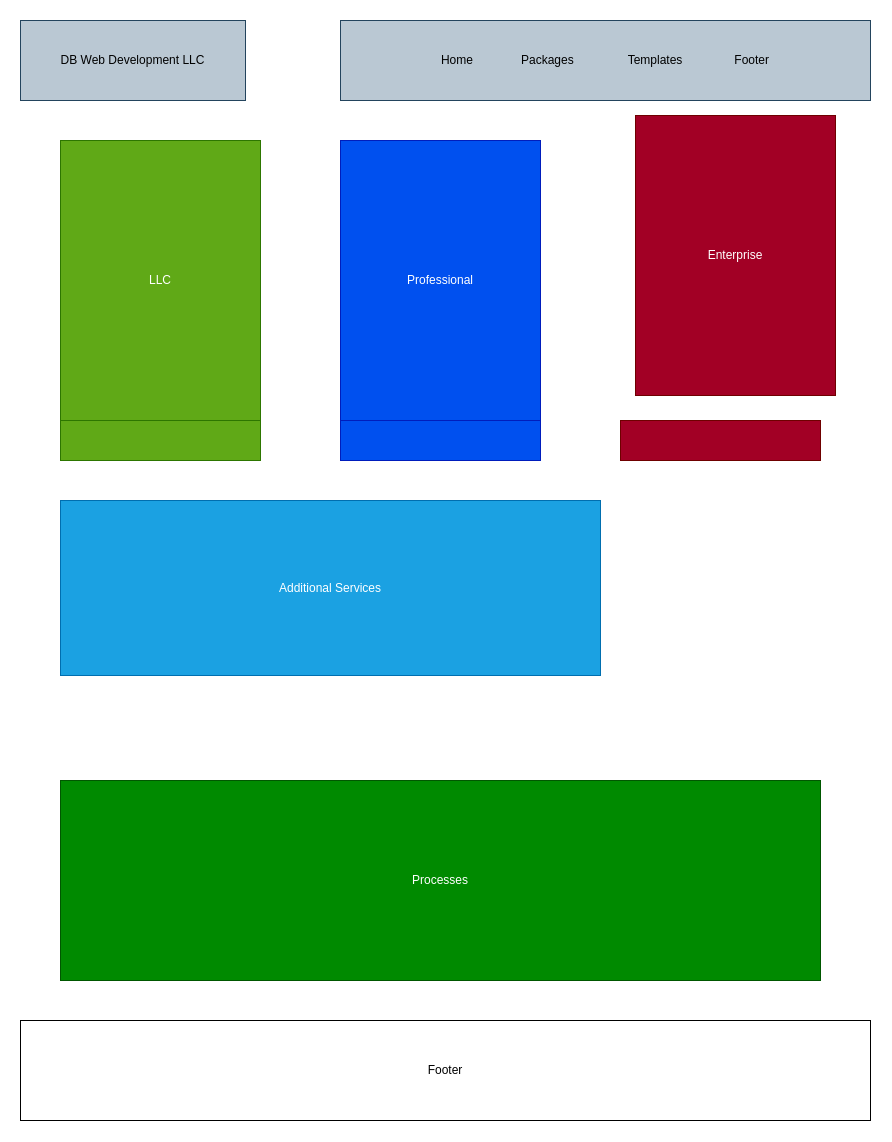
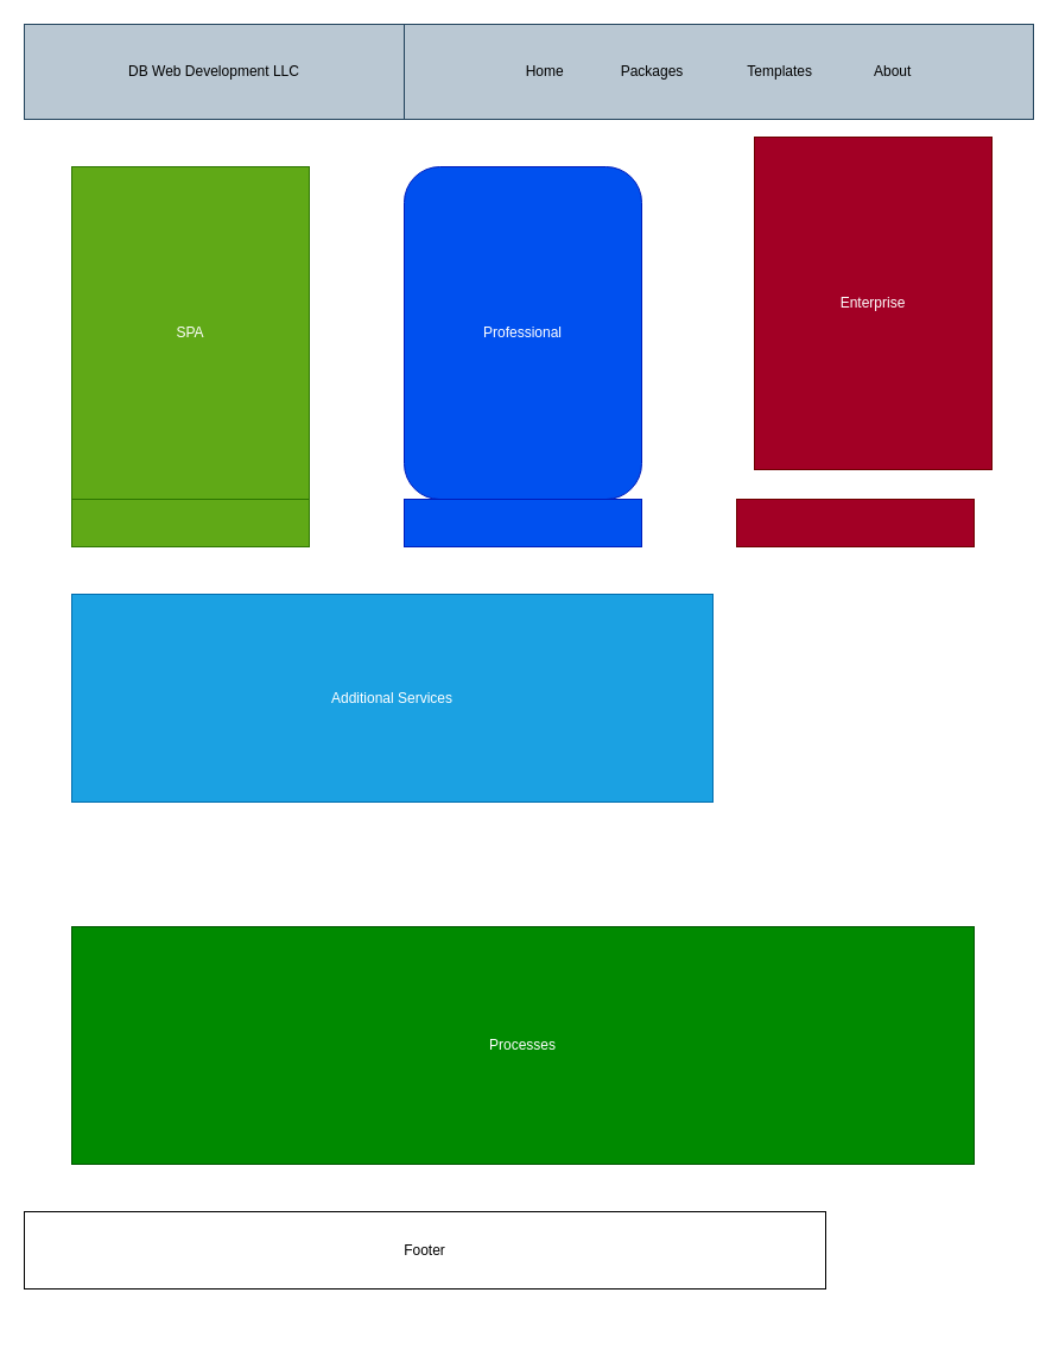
  <mxCell id="0" />
  <mxCell id="1" parent="0" />
- <mxCell id="2" value="DB Web Development LLC" style="rounded=0;whiteSpace=wrap;html=1;fillColor=#bac8d3;strokeColor=#23445d;fontColor=#000000;" vertex="1" parent="1"><mxGeometry x="20" y="20" width="225" height="80" as="geometry" /></mxCell>
- <mxCell id="3" value="Home&lt;span style=&quot;white-space: pre&quot;&gt;&#09;&lt;/span&gt;&lt;span style=&quot;white-space: pre&quot;&gt;&#09;&lt;/span&gt;Packages&lt;span style=&quot;white-space: pre&quot;&gt;&#09;&lt;/span&gt;&lt;span style=&quot;white-space: pre&quot;&gt;&#09;&lt;/span&gt;Templates&lt;span style=&quot;white-space: pre&quot;&gt;&#09;&lt;/span&gt;&lt;span style=&quot;white-space: pre&quot;&gt;&#09;&lt;/span&gt;Footer" style="rounded=0;whiteSpace=wrap;html=1;fillColor=#bac8d3;strokeColor=#23445d;fontColor=#000000;" vertex="1" parent="1"><mxGeometry x="340" width="530" height="80" as="geometry" y="20" /></mxCell>
- <mxCell id="4" value="LLC" style="rounded=0;whiteSpace=wrap;html=1;perimeterSpacing=0;fillColor=#60a917;fontColor=#ffffff;strokeColor=#2D7600;" vertex="1" parent="1"><mxGeometry x="60" y="140" width="200" height="280" as="geometry" /></mxCell>
- <mxCell id="5" value="Professional" style="rounded=0;whiteSpace=wrap;html=1;fillColor=#0050ef;fontColor=#ffffff;strokeColor=#001DBC;" vertex="1" parent="1"><mxGeometry x="340" y="140" width="200" height="280" as="geometry" /></mxCell>
+ <mxCell id="2" value="DB Web Development LLC" style="rounded=0;whiteSpace=wrap;html=1;fillColor=#bac8d3;strokeColor=#23445d;fontColor=#000000;" vertex="1" parent="1"><mxGeometry width="320" height="80" as="geometry" x="20" y="20" /></mxCell>
+ <mxCell id="3" value="Home&lt;span style=&quot;white-space: pre&quot;&gt;&#09;&lt;/span&gt;&lt;span style=&quot;white-space: pre&quot;&gt;&#09;&lt;/span&gt;Packages&lt;span style=&quot;white-space: pre&quot;&gt;&#09;&lt;/span&gt;&lt;span style=&quot;white-space: pre&quot;&gt;&#09;&lt;/span&gt;Templates&lt;span style=&quot;white-space: pre&quot;&gt;&#09;&lt;/span&gt;&lt;span style=&quot;white-space: pre&quot;&gt;&#09;&lt;/span&gt;About" style="rounded=0;whiteSpace=wrap;html=1;fillColor=#bac8d3;strokeColor=#23445d;fontColor=#000000;" vertex="1" parent="1"><mxGeometry x="340" width="530" height="80" as="geometry" y="20" /></mxCell>
+ <mxCell id="4" value="SPA" style="rounded=0;whiteSpace=wrap;html=1;perimeterSpacing=0;fillColor=#60a917;fontColor=#ffffff;strokeColor=#2D7600;" vertex="1" parent="1"><mxGeometry x="60" y="140" width="200" height="280" as="geometry" /></mxCell>
+ <mxCell id="5" value="Professional" style="whiteSpace=wrap;html=1;fillColor=#0050ef;fontColor=#ffffff;strokeColor=#001DBC;rounded=1;" vertex="1" parent="1"><mxGeometry x="340" y="140" width="200" height="280" as="geometry" /></mxCell>
  <mxCell id="6" value="Enterprise" style="rounded=0;whiteSpace=wrap;html=1;fillColor=#a20025;fontColor=#ffffff;strokeColor=#6F0000;" vertex="1" parent="1"><mxGeometry x="635" y="115" width="200" height="280" as="geometry" /></mxCell>
  <mxCell id="7" value="Additional Services" style="rounded=0;whiteSpace=wrap;html=1;fillColor=#1ba1e2;fontColor=#ffffff;strokeColor=#006EAF;" vertex="1" parent="1"><mxGeometry x="60" y="500" width="540" height="175" as="geometry" /></mxCell>
- <mxCell id="8" value="Footer" style="rounded=0;whiteSpace=wrap;html=1;" vertex="1" parent="1"><mxGeometry y="1020" width="850" height="100" as="geometry" x="20" /></mxCell>
+ <mxCell id="8" value="Footer" style="rounded=0;whiteSpace=wrap;html=1;" vertex="1" parent="1"><mxGeometry x="20" y="1020" width="675" height="65" as="geometry" /></mxCell>
  <mxCell id="9" value="" style="rounded=0;whiteSpace=wrap;html=1;fillColor=#60a917;fontColor=#ffffff;strokeColor=#2D7600;" vertex="1" parent="1"><mxGeometry x="60" y="420" width="200" height="40" as="geometry" /></mxCell>
  <mxCell id="10" value="" style="rounded=0;whiteSpace=wrap;html=1;fillColor=#0050ef;fontColor=#ffffff;strokeColor=#001DBC;" vertex="1" parent="1"><mxGeometry x="340" y="420" width="200" height="40" as="geometry" /></mxCell>
  <mxCell id="11" value="" style="rounded=0;whiteSpace=wrap;html=1;fillColor=#a20025;fontColor=#ffffff;strokeColor=#6F0000;" vertex="1" parent="1"><mxGeometry x="620" y="420" width="200" height="40" as="geometry" /></mxCell>
  <mxCell id="12" value="Processes" style="rounded=0;whiteSpace=wrap;html=1;fillColor=#008a00;fontColor=#ffffff;strokeColor=#005700;" vertex="1" parent="1"><mxGeometry x="60" y="780" width="760" height="200" as="geometry" /></mxCell>
